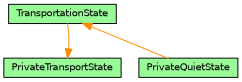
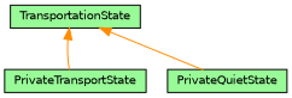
  digraph {
    node [color=black fillcolor=palegreen fontname=Helvetica fontsize=10 shape=record style=filled]
    edge [color=darkorange dir=back fontname=Helvetica fontsize=10 labelfontname=Helvetica labelfontsize=10 style=solid]
    n1 [fontcolor=black height=0.2 label=PrivateQuietState width=0.4]
    n2 [height=0.2 label=PrivateTransportState width=0.4]
    n3 [height=0.2 label=TransportationState width=0.4]
    n3 -> n1
-   n2 -> n3
+   n3 -> n2
  }
